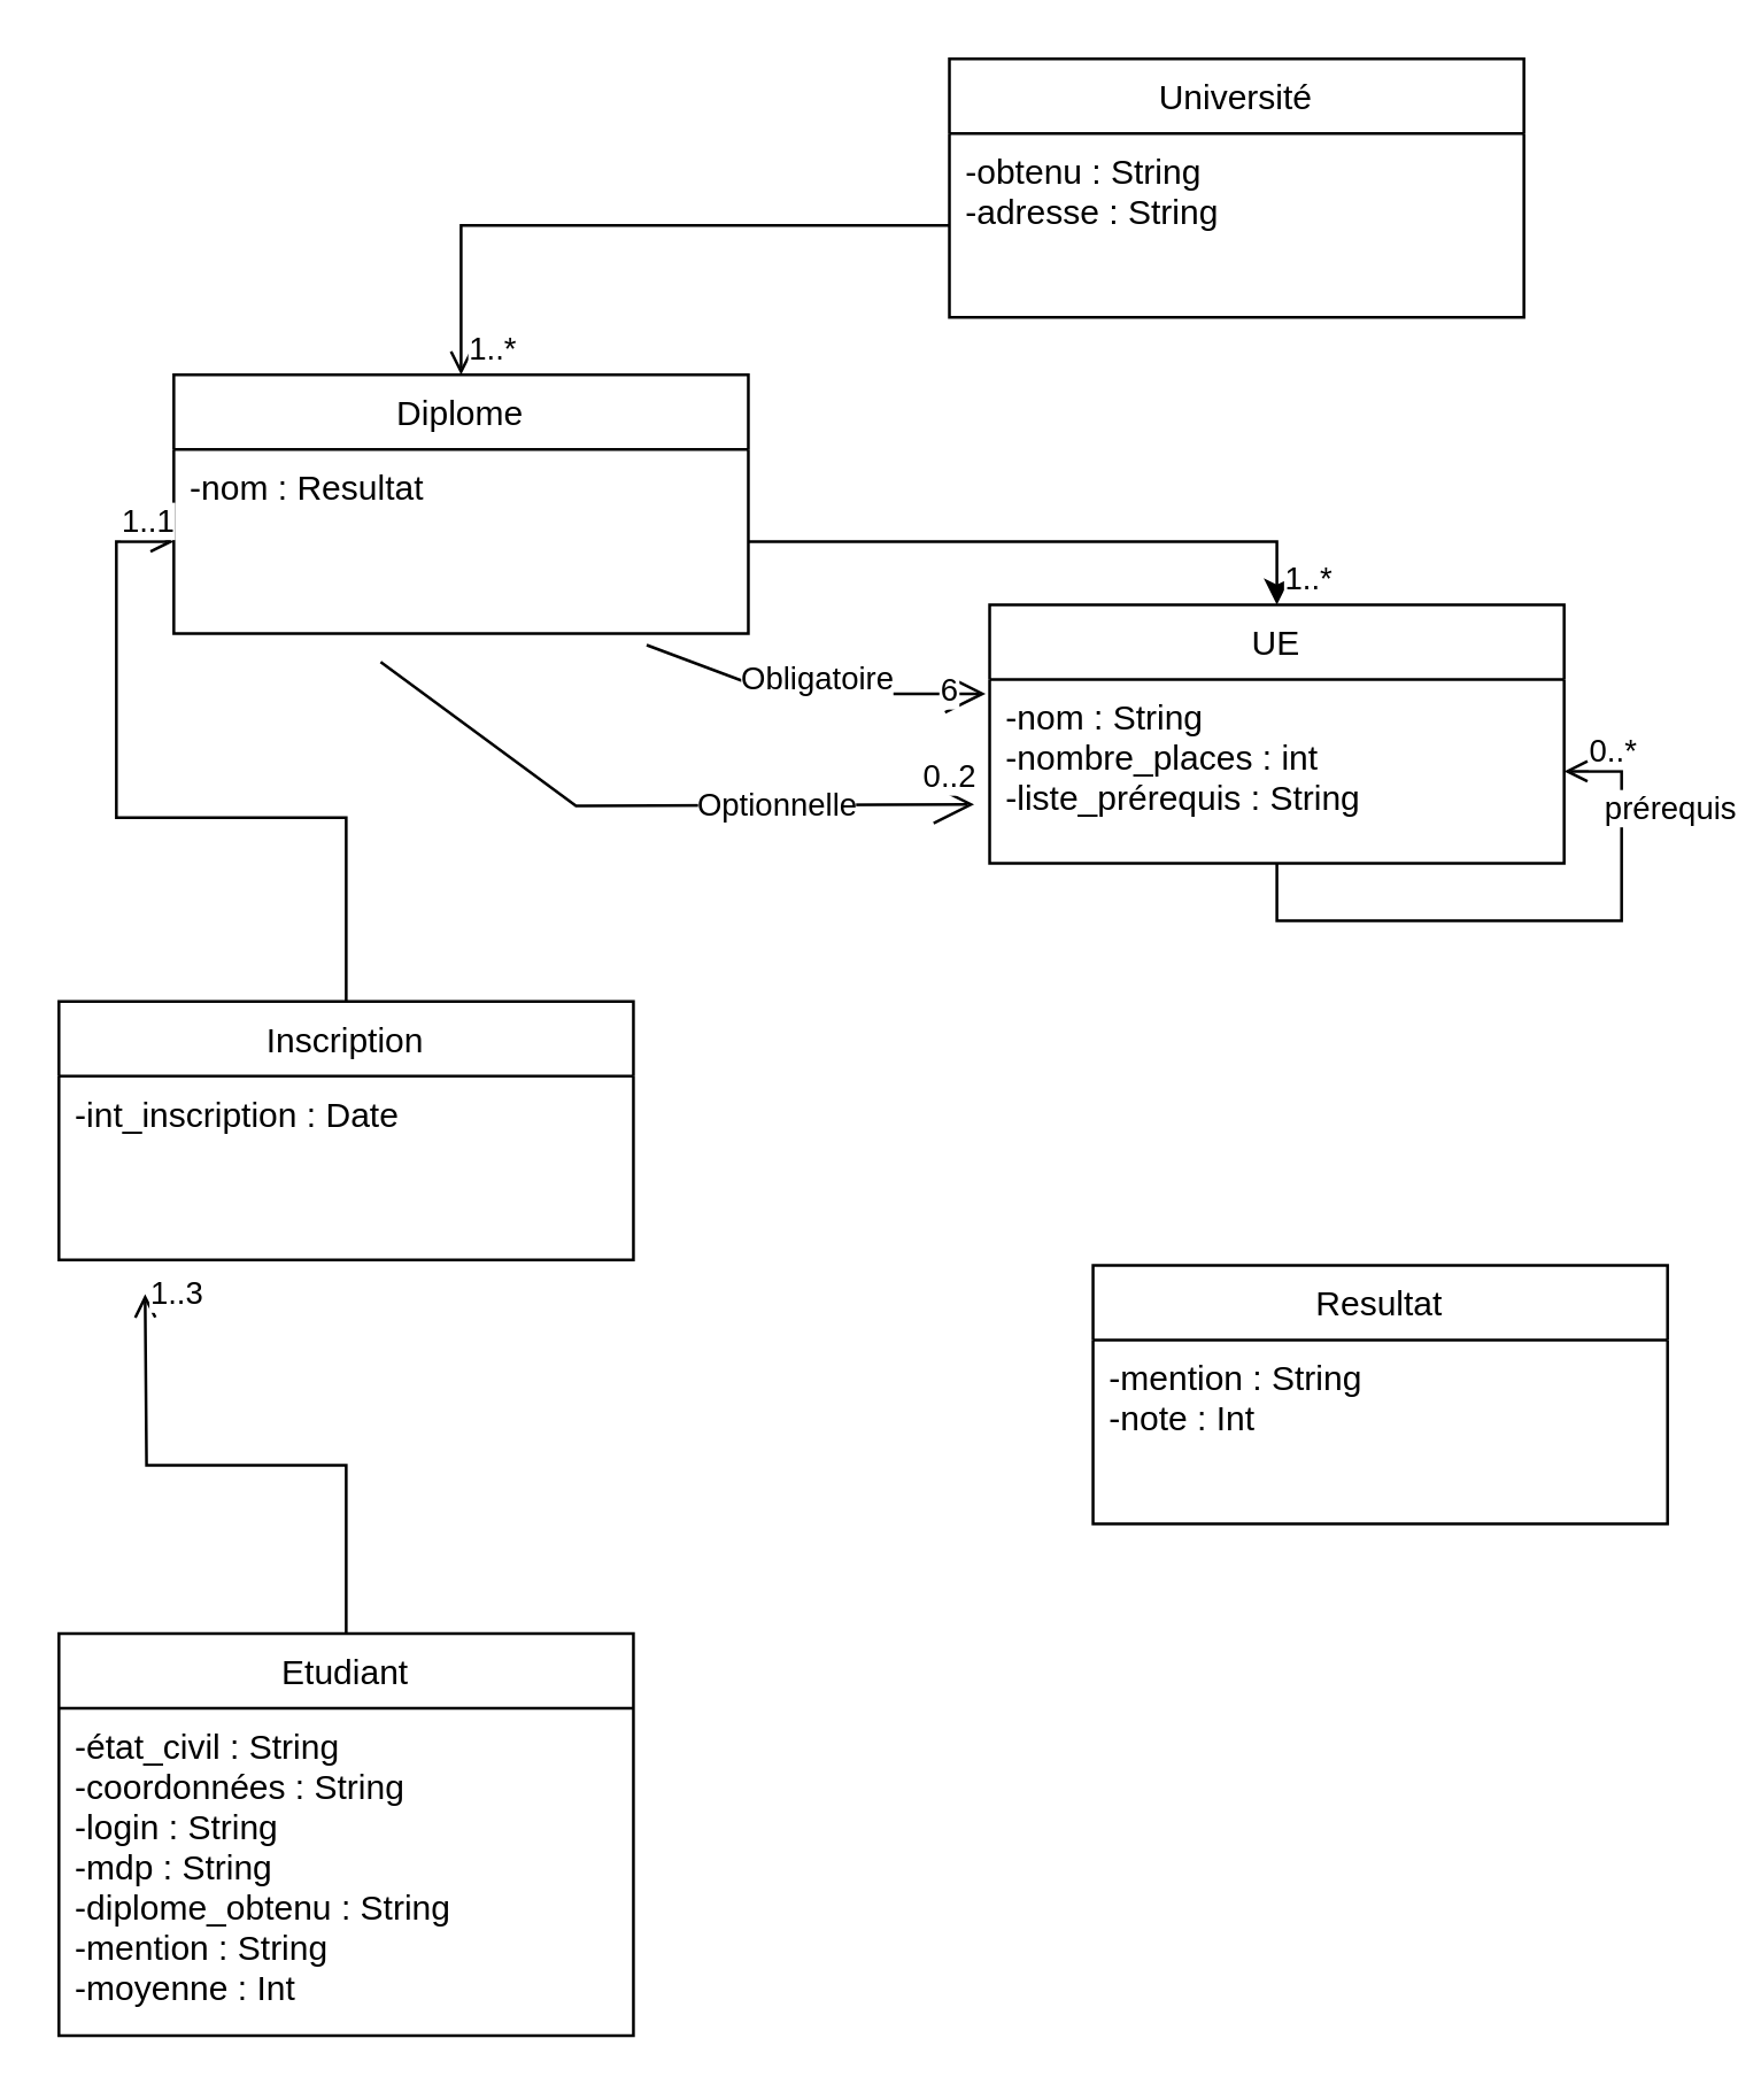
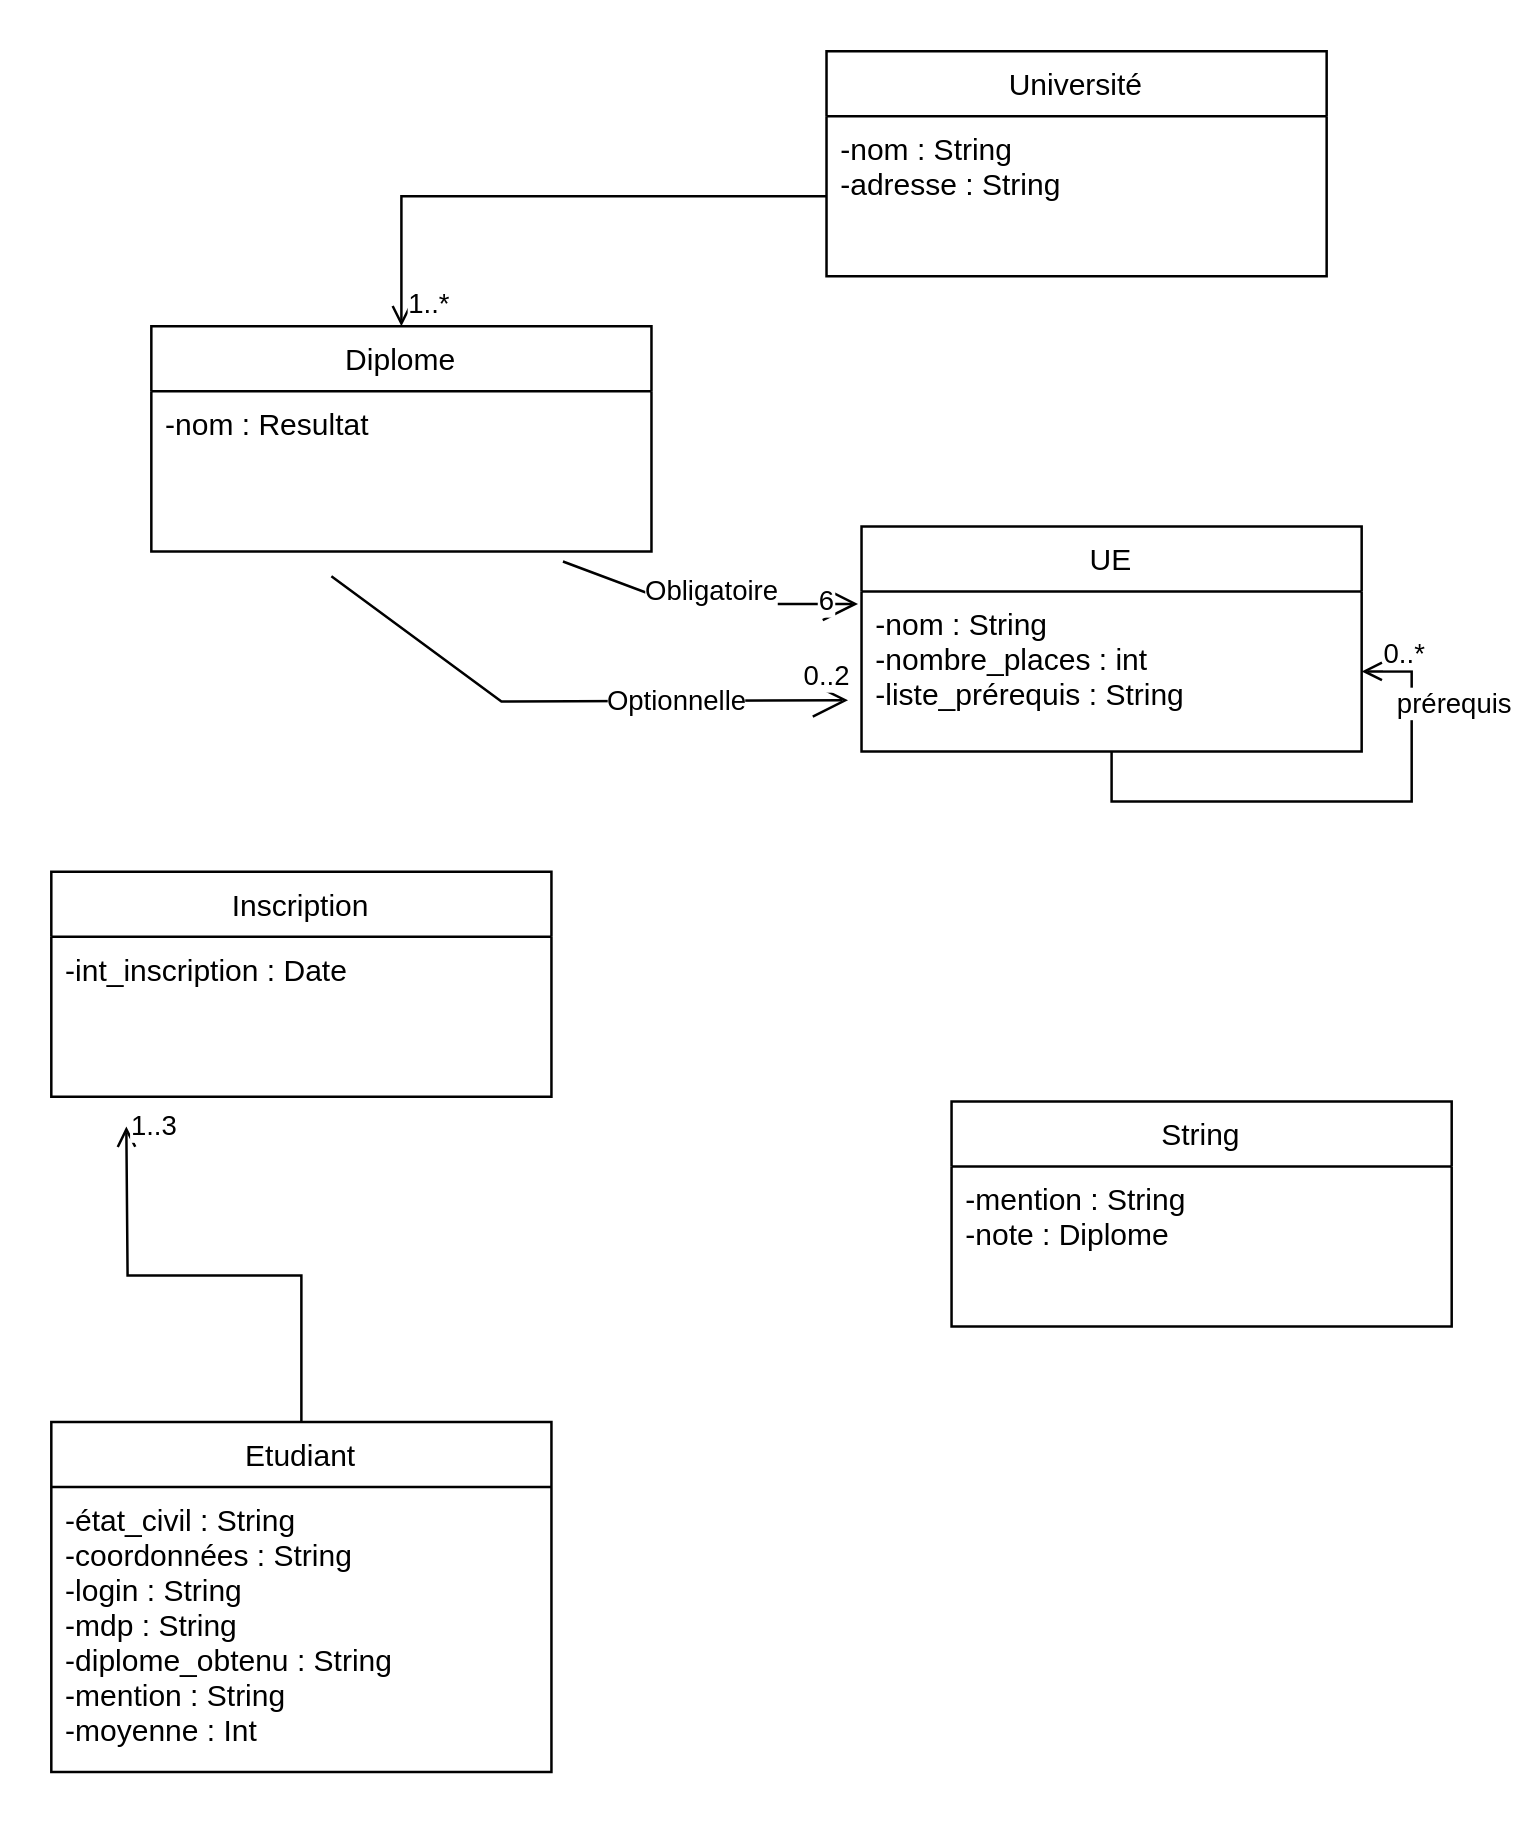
  <mxCell id="0" />
  <mxCell id="1" parent="0" />
  <mxCell id="2" value="UE" style="swimlane;fontStyle=0;align=center;verticalAlign=top;childLayout=stackLayout;horizontal=1;startSize=26;horizontalStack=0;resizeParent=1;resizeLast=0;collapsible=1;marginBottom=0;rounded=0;shadow=0;strokeWidth=1;" vertex="1" parent="1"><mxGeometry x="344" y="210" width="200" height="90" as="geometry"><mxRectangle x="340" y="380" width="170" height="26" as="alternateBounds" /></mxGeometry></mxCell>
  <mxCell id="3" value="-nom : String&#10;-nombre_places : int&#10;-liste_prérequis : String" style="text;align=left;verticalAlign=top;spacingLeft=4;spacingRight=4;overflow=hidden;rotatable=0;points=[[0,0.5],[1,0.5]];portConstraint=eastwest;" vertex="1" parent="2"><mxGeometry y="26" width="200" height="64" as="geometry" /></mxCell>
  <mxCell id="4" style="edgeStyle=orthogonalEdgeStyle;rounded=0;orthogonalLoop=1;jettySize=auto;html=1;entryX=1;entryY=0.5;entryDx=0;entryDy=0;endArrow=open;endFill=0;" edge="1" parent="2" source="2" target="3"><mxGeometry relative="1" as="geometry" /></mxCell>
  <mxCell id="5" value="prérequis" style="edgeLabel;html=1;align=center;verticalAlign=middle;resizable=0;points=[];" vertex="1" connectable="0" parent="4"><mxGeometry x="0.377" y="3" relative="1" as="geometry"><mxPoint x="19" y="-34" as="offset" /></mxGeometry></mxCell>
  <mxCell id="6" value="0..*" style="edgeLabel;html=1;align=center;verticalAlign=middle;resizable=0;points=[];" vertex="1" connectable="0" parent="4"><mxGeometry x="0.641" y="-3" relative="1" as="geometry"><mxPoint x="-7" y="-26" as="offset" /></mxGeometry></mxCell>
  <mxCell id="7" value="Université" style="swimlane;fontStyle=0;align=center;verticalAlign=top;childLayout=stackLayout;horizontal=1;startSize=26;horizontalStack=0;resizeParent=1;resizeLast=0;collapsible=1;marginBottom=0;rounded=0;shadow=0;strokeWidth=1;" vertex="1" parent="1"><mxGeometry x="330" y="20" width="200" height="90" as="geometry"><mxRectangle x="340" y="380" width="170" height="26" as="alternateBounds" /></mxGeometry></mxCell>
- <mxCell id="8" value="-obtenu : String&#10;-adresse : String " style="text;align=left;verticalAlign=top;spacingLeft=4;spacingRight=4;overflow=hidden;rotatable=0;points=[[0,0.5],[1,0.5]];portConstraint=eastwest;" vertex="1" parent="7"><mxGeometry y="26" width="200" height="64" as="geometry" /></mxCell>
+ <mxCell id="8" value="-nom : String&#10;-adresse : String " style="text;align=left;verticalAlign=top;spacingLeft=4;spacingRight=4;overflow=hidden;rotatable=0;points=[[0,0.5],[1,0.5]];portConstraint=eastwest;" vertex="1" parent="7"><mxGeometry y="26" width="200" height="64" as="geometry" /></mxCell>
  <mxCell id="9" value="Diplome" style="swimlane;fontStyle=0;align=center;verticalAlign=top;childLayout=stackLayout;horizontal=1;startSize=26;horizontalStack=0;resizeParent=1;resizeLast=0;collapsible=1;marginBottom=0;rounded=0;shadow=0;strokeWidth=1;" vertex="1" parent="1"><mxGeometry x="60" y="130" width="200" height="90" as="geometry"><mxRectangle x="340" y="380" width="170" height="26" as="alternateBounds" /></mxGeometry></mxCell>
  <mxCell id="10" value="-nom : Resultat" style="text;align=left;verticalAlign=top;spacingLeft=4;spacingRight=4;overflow=hidden;rotatable=0;points=[[0,0.5],[1,0.5]];portConstraint=eastwest;" vertex="1" parent="9"><mxGeometry y="26" width="200" height="64" as="geometry" /></mxCell>
  <mxCell id="11" style="edgeStyle=orthogonalEdgeStyle;rounded=0;orthogonalLoop=1;jettySize=auto;html=1;endArrow=open;endFill=0;" edge="1" parent="1" source="13"><mxGeometry relative="1" as="geometry"><mxPoint x="50" y="450" as="targetPoint" /></mxGeometry></mxCell>
  <mxCell id="12" value="1..3" style="edgeLabel;html=1;align=center;verticalAlign=middle;resizable=0;points=[];" vertex="1" connectable="0" parent="11"><mxGeometry x="0.733" y="-4" relative="1" as="geometry"><mxPoint x="6" y="-25" as="offset" /></mxGeometry></mxCell>
  <mxCell id="13" value="Etudiant" style="swimlane;fontStyle=0;align=center;verticalAlign=top;childLayout=stackLayout;horizontal=1;startSize=26;horizontalStack=0;resizeParent=1;resizeLast=0;collapsible=1;marginBottom=0;rounded=0;shadow=0;strokeWidth=1;" vertex="1" parent="1"><mxGeometry x="20" y="568.12" width="200" height="140" as="geometry"><mxRectangle x="340" y="380" width="170" height="26" as="alternateBounds" /></mxGeometry></mxCell>
  <mxCell id="14" value="-état_civil : String &#10;-coordonnées : String&#10;-login : String&#10;-mdp : String&#10;-diplome_obtenu : String&#10;-mention : String&#10;-moyenne : Int" style="text;align=left;verticalAlign=top;spacingLeft=4;spacingRight=4;overflow=hidden;rotatable=0;points=[[0,0.5],[1,0.5]];portConstraint=eastwest;" vertex="1" parent="13"><mxGeometry y="26" width="200" height="114" as="geometry" /></mxCell>
- <mxCell id="15" style="edgeStyle=orthogonalEdgeStyle;rounded=0;orthogonalLoop=1;jettySize=auto;html=1;entryX=0;entryY=0.5;entryDx=0;entryDy=0;endArrow=open;endFill=0;" edge="1" parent="1" source="17" target="10"><mxGeometry relative="1" as="geometry" /></mxCell>
- <mxCell id="16" value="1..1" style="edgeLabel;html=1;align=center;verticalAlign=middle;resizable=0;points=[];" vertex="1" connectable="0" parent="15"><mxGeometry x="0.346" y="2" relative="1" as="geometry"><mxPoint x="12" y="-73" as="offset" /></mxGeometry></mxCell>
  <mxCell id="17" value="Inscription" style="swimlane;fontStyle=0;align=center;verticalAlign=top;childLayout=stackLayout;horizontal=1;startSize=26;horizontalStack=0;resizeParent=1;resizeLast=0;collapsible=1;marginBottom=0;rounded=0;shadow=0;strokeWidth=1;" vertex="1" parent="1"><mxGeometry x="20" y="348.12" width="200" height="90" as="geometry"><mxRectangle x="340" y="380" width="170" height="26" as="alternateBounds" /></mxGeometry></mxCell>
  <mxCell id="18" value="-int_inscription : Date" style="text;align=left;verticalAlign=top;spacingLeft=4;spacingRight=4;overflow=hidden;rotatable=0;points=[[0,0.5],[1,0.5]];portConstraint=eastwest;" vertex="1" parent="17"><mxGeometry y="26" width="200" height="64" as="geometry" /></mxCell>
- <mxCell id="19" value="Resultat" style="swimlane;fontStyle=0;align=center;verticalAlign=top;childLayout=stackLayout;horizontal=1;startSize=26;horizontalStack=0;resizeParent=1;resizeLast=0;collapsible=1;marginBottom=0;rounded=0;shadow=0;strokeWidth=1;" vertex="1" parent="1"><mxGeometry x="380" y="440" width="200" height="90" as="geometry"><mxRectangle x="340" y="380" width="170" height="26" as="alternateBounds" /></mxGeometry></mxCell>
- <mxCell id="20" value="-mention : String&#10;-note : Int" style="text;align=left;verticalAlign=top;spacingLeft=4;spacingRight=4;overflow=hidden;rotatable=0;points=[[0,0.5],[1,0.5]];portConstraint=eastwest;" vertex="1" parent="19"><mxGeometry y="26" width="200" height="64" as="geometry" /></mxCell>
+ <mxCell id="19" value="String" style="swimlane;fontStyle=0;align=center;verticalAlign=top;childLayout=stackLayout;horizontal=1;startSize=26;horizontalStack=0;resizeParent=1;resizeLast=0;collapsible=1;marginBottom=0;rounded=0;shadow=0;strokeWidth=1;" vertex="1" parent="1"><mxGeometry x="380" y="440" width="200" height="90" as="geometry"><mxRectangle x="340" y="380" width="170" height="26" as="alternateBounds" /></mxGeometry></mxCell>
+ <mxCell id="20" value="-mention : String&#10;-note : Diplome" style="text;align=left;verticalAlign=top;spacingLeft=4;spacingRight=4;overflow=hidden;rotatable=0;points=[[0,0.5],[1,0.5]];portConstraint=eastwest;" vertex="1" parent="19"><mxGeometry y="26" width="200" height="64" as="geometry" /></mxCell>
  <mxCell id="21" style="edgeStyle=orthogonalEdgeStyle;rounded=0;orthogonalLoop=1;jettySize=auto;html=1;entryX=0.5;entryY=0;entryDx=0;entryDy=0;endArrow=open;endFill=0;" edge="1" parent="1" source="8" target="9"><mxGeometry relative="1" as="geometry" /></mxCell>
  <mxCell id="22" value="1..*" style="edgeLabel;html=1;align=center;verticalAlign=middle;resizable=0;points=[];" vertex="1" connectable="0" parent="21"><mxGeometry x="-0.126" y="1" relative="1" as="geometry"><mxPoint x="-63" y="41" as="offset" /></mxGeometry></mxCell>
- <mxCell id="23" style="edgeStyle=orthogonalEdgeStyle;rounded=0;orthogonalLoop=1;jettySize=auto;html=1;entryX=0.5;entryY=0;entryDx=0;entryDy=0;" edge="1" parent="1" source="10" target="2"><mxGeometry relative="1" as="geometry" /></mxCell>
- <mxCell id="24" value="1..*" style="edgeLabel;html=1;align=center;verticalAlign=middle;resizable=0;points=[];" vertex="1" connectable="0" parent="23"><mxGeometry x="0.437" y="4" relative="1" as="geometry"><mxPoint x="46" y="16" as="offset" /></mxGeometry></mxCell>
  <mxCell id="25" value="" style="endArrow=open;endFill=1;endSize=12;html=1;rounded=0;entryX=-0.007;entryY=0.078;entryDx=0;entryDy=0;entryPerimeter=0;exitX=0.823;exitY=1.063;exitDx=0;exitDy=0;exitPerimeter=0;" edge="1" parent="1" source="10" target="3"><mxGeometry width="160" relative="1" as="geometry"><mxPoint x="240" y="230" as="sourcePoint" /><mxPoint x="250" y="290" as="targetPoint" /><Array as="points"><mxPoint x="270" y="241" /></Array></mxGeometry></mxCell>
  <mxCell id="26" value="Obligatoire" style="edgeLabel;html=1;align=center;verticalAlign=middle;resizable=0;points=[];" vertex="1" connectable="0" parent="25"><mxGeometry x="0.032" y="5" relative="1" as="geometry"><mxPoint as="offset" /></mxGeometry></mxCell>
  <mxCell id="27" value="6" style="edgeLabel;html=1;align=center;verticalAlign=middle;resizable=0;points=[];" vertex="1" connectable="0" parent="25"><mxGeometry x="0.742" y="1" relative="1" as="geometry"><mxPoint x="3" as="offset" /></mxGeometry></mxCell>
  <mxCell id="28" value="" style="endArrow=open;endFill=1;endSize=12;html=1;rounded=0;entryX=-0.027;entryY=0.68;entryDx=0;entryDy=0;entryPerimeter=0;exitX=0.36;exitY=1.156;exitDx=0;exitDy=0;exitPerimeter=0;" edge="1" parent="1" source="10" target="3"><mxGeometry width="160" relative="1" as="geometry"><mxPoint x="110" y="280" as="sourcePoint" /><mxPoint x="320" y="280" as="targetPoint" /><Array as="points"><mxPoint x="200" y="280" /></Array></mxGeometry></mxCell>
  <mxCell id="29" value="Optionnelle" style="edgeLabel;html=1;align=center;verticalAlign=middle;resizable=0;points=[];" vertex="1" connectable="0" parent="28"><mxGeometry x="0.062" y="-2" relative="1" as="geometry"><mxPoint x="36" y="-2" as="offset" /></mxGeometry></mxCell>
  <mxCell id="30" value="0..2" style="edgeLabel;html=1;align=center;verticalAlign=middle;resizable=0;points=[];" vertex="1" connectable="0" parent="28"><mxGeometry x="0.735" y="-2" relative="1" as="geometry"><mxPoint x="21" y="-12" as="offset" /></mxGeometry></mxCell>
